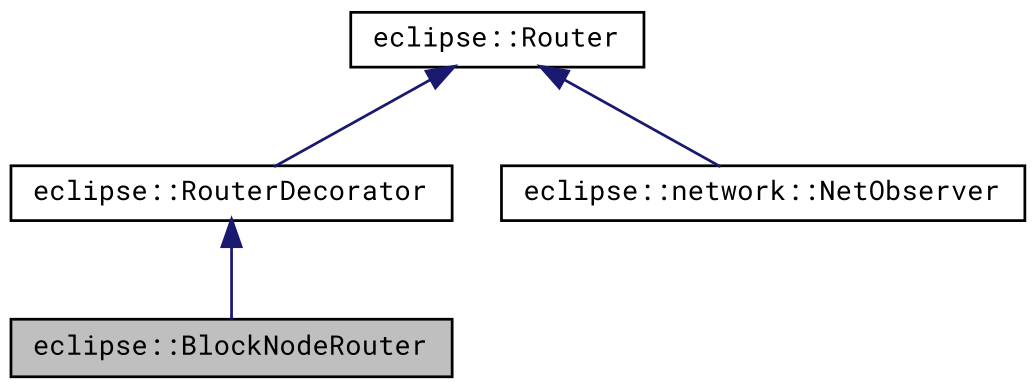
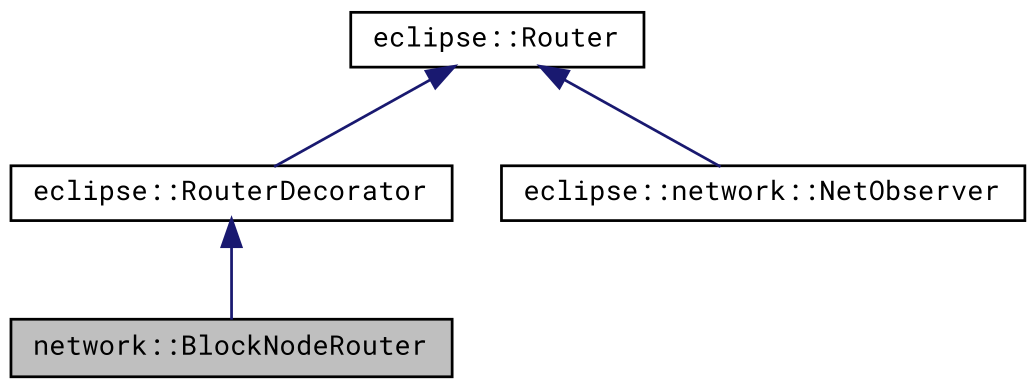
  digraph {
    fontname="Roboto Mono"
    node [color=black fillcolor=white fontname="Roboto Mono" fontsize=10 shape=record style=filled]
    edge [color=midnightblue dir=back fontname="Roboto Mono" fontsize=10 labelfontname=Helvetica labelfontsize=10 style=solid]
-   n1 [fillcolor=grey75 fontcolor=black height=0.2 label="eclipse::BlockNodeRouter" width=0.4]
+   n1 [fillcolor=grey75 fontcolor=black height=0.2 label="network::BlockNodeRouter" width=0.4]
    n2 [height=0.2 label="eclipse::RouterDecorator" width=0.4]
    n3 [height=0.2 label="eclipse::Router" width=0.4]
    n4 [height=0.2 label="eclipse::network::NetObserver" width=0.4]
    n2 -> n1
    n3 -> n2
    n3 -> n4
  }
